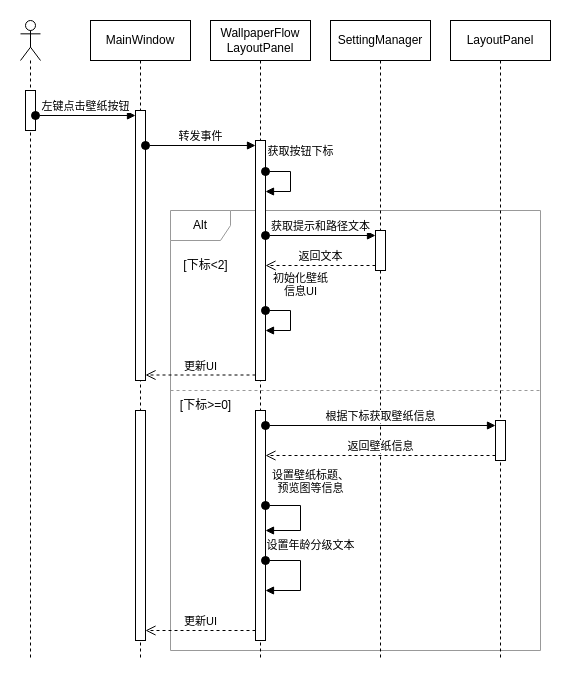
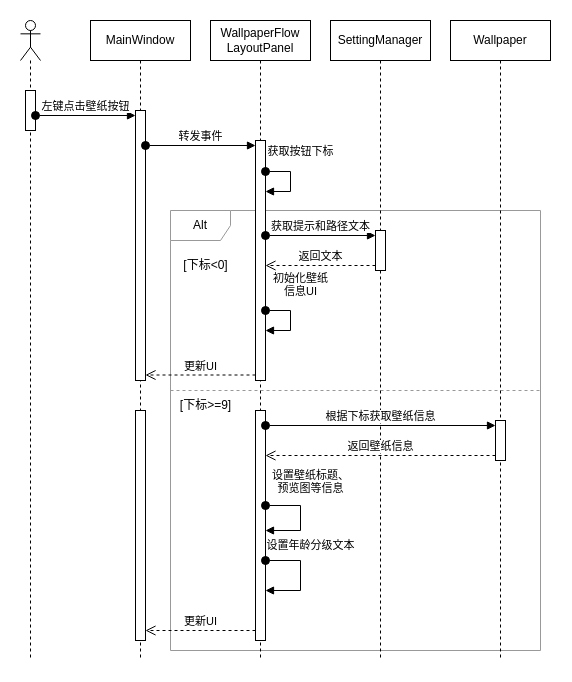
  <mxCell id="0" />
  <mxCell id="1" value="Alt_1" style="locked=1;" parent="0" />
  <mxCell id="2" value="" style="group" vertex="1" connectable="0" parent="1"><mxGeometry x="170" y="210" width="370" height="440" as="geometry" /></mxCell>
  <mxCell id="3" value="Alt" style="shape=umlFrame;whiteSpace=wrap;html=1;pointerEvents=0;strokeColor=#999999;" vertex="1" parent="2"><mxGeometry width="370" height="440.0" as="geometry" /></mxCell>
- <mxCell id="4" value="[下标&amp;lt;2]" style="text;html=1;align=center;verticalAlign=middle;resizable=0;points=[];autosize=1;strokeColor=none;fillColor=none;" vertex="1" parent="2"><mxGeometry y="40" width="70" height="30" as="geometry" /></mxCell>
- <mxCell id="5" value="[下标&amp;gt;=0]" style="text;html=1;align=center;verticalAlign=middle;resizable=0;points=[];autosize=1;strokeColor=none;fillColor=none;" vertex="1" parent="2"><mxGeometry y="180.0" width="70" height="30" as="geometry" /></mxCell>
+ <mxCell id="4" value="[下标&amp;lt;0]" style="text;html=1;align=center;verticalAlign=middle;resizable=0;points=[];autosize=1;strokeColor=none;fillColor=none;" vertex="1" parent="2"><mxGeometry y="40" width="70" height="30" as="geometry" /></mxCell>
+ <mxCell id="5" value="[下标&amp;gt;=9]" style="text;html=1;align=center;verticalAlign=middle;resizable=0;points=[];autosize=1;strokeColor=none;fillColor=none;" vertex="1" parent="2"><mxGeometry y="180.0" width="70" height="30" as="geometry" /></mxCell>
  <mxCell id="6" value="" style="endArrow=none;dashed=1;html=1;rounded=0;exitX=0;exitY=0.745;exitDx=0;exitDy=0;exitPerimeter=0;strokeColor=#999999;" edge="1" parent="2"><mxGeometry width="50" height="50" relative="1" as="geometry"><mxPoint y="180" as="sourcePoint" /><mxPoint x="370" y="180" as="targetPoint" /></mxGeometry></mxCell>
  <mxCell id="7" style="" parent="0" />
  <mxCell id="8" value="" style="shape=umlLifeline;perimeter=lifelinePerimeter;whiteSpace=wrap;html=1;container=1;dropTarget=0;collapsible=0;recursiveResize=0;outlineConnect=0;portConstraint=eastwest;newEdgeStyle={&quot;curved&quot;:0,&quot;rounded&quot;:0};participant=umlActor;" parent="7" vertex="1"><mxGeometry x="20" y="20" width="20" height="640" as="geometry" /></mxCell>
  <mxCell id="9" value="" style="html=1;points=[[0,0,0,0,5],[0,1,0,0,-5],[1,0,0,0,5],[1,1,0,0,-5]];perimeter=orthogonalPerimeter;outlineConnect=0;targetShapes=umlLifeline;portConstraint=eastwest;newEdgeStyle={&quot;curved&quot;:0,&quot;rounded&quot;:0};" vertex="1" parent="8"><mxGeometry x="5" y="70" width="10" height="40" as="geometry" /></mxCell>
  <mxCell id="10" value="MainWindow" style="shape=umlLifeline;perimeter=lifelinePerimeter;whiteSpace=wrap;html=1;container=1;dropTarget=0;collapsible=0;recursiveResize=0;outlineConnect=0;portConstraint=eastwest;newEdgeStyle={&quot;curved&quot;:0,&quot;rounded&quot;:0};" vertex="1" parent="7"><mxGeometry x="90" y="20" width="100" height="640" as="geometry" /></mxCell>
  <mxCell id="11" value="" style="html=1;points=[[0,0,0,0,5],[0,1,0,0,-5],[1,0,0,0,5],[1,1,0,0,-5]];perimeter=orthogonalPerimeter;outlineConnect=0;targetShapes=umlLifeline;portConstraint=eastwest;newEdgeStyle={&quot;curved&quot;:0,&quot;rounded&quot;:0};" vertex="1" parent="10"><mxGeometry x="45" y="90" width="10" height="270" as="geometry" /></mxCell>
  <mxCell id="12" value="" style="html=1;points=[[0,0,0,0,5],[0,1,0,0,-5],[1,0,0,0,5],[1,1,0,0,-5]];perimeter=orthogonalPerimeter;outlineConnect=0;targetShapes=umlLifeline;portConstraint=eastwest;newEdgeStyle={&quot;curved&quot;:0,&quot;rounded&quot;:0};" vertex="1" parent="10"><mxGeometry x="45" y="390" width="10" height="230" as="geometry" /></mxCell>
  <mxCell id="13" value="左键点击壁纸按钮" style="html=1;verticalAlign=bottom;startArrow=oval;endArrow=block;startSize=8;curved=0;rounded=0;entryX=0;entryY=0;entryDx=0;entryDy=5;" edge="1" target="11" parent="7" source="9"><mxGeometry relative="1" as="geometry"><mxPoint x="85" y="125" as="sourcePoint" /></mxGeometry></mxCell>
  <mxCell id="14" value="WallpaperFlow&lt;br&gt;LayoutPanel" style="shape=umlLifeline;perimeter=lifelinePerimeter;whiteSpace=wrap;html=1;container=1;dropTarget=0;collapsible=0;recursiveResize=0;outlineConnect=0;portConstraint=eastwest;newEdgeStyle={&quot;curved&quot;:0,&quot;rounded&quot;:0};" vertex="1" parent="7"><mxGeometry x="210" y="20" width="100" height="640" as="geometry" /></mxCell>
  <mxCell id="15" value="" style="html=1;points=[[0,0,0,0,5],[0,1,0,0,-5],[1,0,0,0,5],[1,1,0,0,-5]];perimeter=orthogonalPerimeter;outlineConnect=0;targetShapes=umlLifeline;portConstraint=eastwest;newEdgeStyle={&quot;curved&quot;:0,&quot;rounded&quot;:0};" vertex="1" parent="14"><mxGeometry x="45" y="120" width="10" height="240" as="geometry" /></mxCell>
  <mxCell id="16" value="获取按钮下标" style="html=1;verticalAlign=bottom;startArrow=oval;startFill=1;endArrow=block;startSize=8;curved=0;rounded=0;" edge="1" parent="14"><mxGeometry x="-0.286" y="15" width="60" relative="1" as="geometry"><mxPoint x="55" y="151" as="sourcePoint" /><mxPoint x="55" y="171" as="targetPoint" /><Array as="points"><mxPoint x="80" y="151" /><mxPoint x="80" y="171" /></Array><mxPoint x="-5" y="-11" as="offset" /></mxGeometry></mxCell>
  <mxCell id="17" value="初始化壁纸&lt;br&gt;信息UI" style="html=1;verticalAlign=bottom;startArrow=oval;startFill=1;endArrow=block;startSize=8;curved=0;rounded=0;" edge="1" parent="14"><mxGeometry x="-0.286" y="14" width="60" relative="1" as="geometry"><mxPoint x="55" y="290" as="sourcePoint" /><mxPoint x="55" y="310" as="targetPoint" /><Array as="points"><mxPoint x="80" y="290" /><mxPoint x="80" y="310" /></Array><mxPoint x="-4" y="-10" as="offset" /></mxGeometry></mxCell>
  <mxCell id="18" value="" style="html=1;points=[[0,0,0,0,5],[0,1,0,0,-5],[1,0,0,0,5],[1,1,0,0,-5]];perimeter=orthogonalPerimeter;outlineConnect=0;targetShapes=umlLifeline;portConstraint=eastwest;newEdgeStyle={&quot;curved&quot;:0,&quot;rounded&quot;:0};" vertex="1" parent="14"><mxGeometry x="45" y="390" width="10" height="230" as="geometry" /></mxCell>
  <mxCell id="19" value="设置壁纸标题、&lt;br&gt;预览图等信息" style="html=1;verticalAlign=bottom;startArrow=oval;startFill=1;endArrow=block;startSize=8;curved=0;rounded=0;" edge="1" parent="14" source="18" target="18"><mxGeometry x="-0.222" y="14" width="60" relative="1" as="geometry"><mxPoint x="65" y="300" as="sourcePoint" /><mxPoint x="65" y="320" as="targetPoint" /><Array as="points"><mxPoint x="90" y="485" /><mxPoint x="90" y="510" /></Array><mxPoint x="-4" y="-10" as="offset" /></mxGeometry></mxCell>
  <mxCell id="20" value="设置年龄分级文本" style="html=1;verticalAlign=bottom;startArrow=oval;startFill=1;endArrow=block;startSize=8;curved=0;rounded=0;" edge="1" parent="14" source="18" target="18"><mxGeometry x="-0.222" y="14" width="60" relative="1" as="geometry"><mxPoint x="65" y="495" as="sourcePoint" /><mxPoint x="65" y="520" as="targetPoint" /><Array as="points"><mxPoint x="90" y="540" /><mxPoint x="90" y="570" /></Array><mxPoint x="-4" y="-10" as="offset" /></mxGeometry></mxCell>
  <mxCell id="21" value="转发事件" style="html=1;verticalAlign=bottom;startArrow=oval;endArrow=block;startSize=8;curved=0;rounded=0;entryX=0;entryY=0;entryDx=0;entryDy=5;" edge="1" target="15" parent="7" source="11"><mxGeometry relative="1" as="geometry"><mxPoint x="185" y="155" as="sourcePoint" /></mxGeometry></mxCell>
  <mxCell id="22" value="SettingManager" style="shape=umlLifeline;perimeter=lifelinePerimeter;whiteSpace=wrap;html=1;container=1;dropTarget=0;collapsible=0;recursiveResize=0;outlineConnect=0;portConstraint=eastwest;newEdgeStyle={&quot;curved&quot;:0,&quot;rounded&quot;:0};" vertex="1" parent="7"><mxGeometry x="330" y="20" width="100" height="640" as="geometry" /></mxCell>
  <mxCell id="23" value="" style="html=1;points=[[0,0,0,0,5],[0,1,0,0,-5],[1,0,0,0,5],[1,1,0,0,-5]];perimeter=orthogonalPerimeter;outlineConnect=0;targetShapes=umlLifeline;portConstraint=eastwest;newEdgeStyle={&quot;curved&quot;:0,&quot;rounded&quot;:0};" vertex="1" parent="22"><mxGeometry x="45" y="210" width="10" height="40" as="geometry" /></mxCell>
  <mxCell id="24" value="获取提示和路径文本" style="html=1;verticalAlign=bottom;endArrow=block;curved=0;rounded=0;entryX=0;entryY=0;entryDx=0;entryDy=5;startSize=8;startArrow=oval;startFill=1;" edge="1" target="23" parent="7" source="15"><mxGeometry relative="1" as="geometry"><mxPoint x="305" y="235" as="sourcePoint" /></mxGeometry></mxCell>
  <mxCell id="25" value="返回文本" style="html=1;verticalAlign=bottom;endArrow=open;dashed=1;endSize=8;curved=0;rounded=0;exitX=0;exitY=1;exitDx=0;exitDy=-5;" edge="1" source="23" parent="7" target="15"><mxGeometry relative="1" as="geometry"><mxPoint x="305" y="305" as="targetPoint" /></mxGeometry></mxCell>
- <mxCell id="26" value="LayoutPanel" style="shape=umlLifeline;perimeter=lifelinePerimeter;whiteSpace=wrap;html=1;container=1;dropTarget=0;collapsible=0;recursiveResize=0;outlineConnect=0;portConstraint=eastwest;newEdgeStyle={&quot;curved&quot;:0,&quot;rounded&quot;:0};" vertex="1" parent="7"><mxGeometry x="450" y="20" width="100" height="640" as="geometry" /></mxCell>
+ <mxCell id="26" value="Wallpaper" style="shape=umlLifeline;perimeter=lifelinePerimeter;whiteSpace=wrap;html=1;container=1;dropTarget=0;collapsible=0;recursiveResize=0;outlineConnect=0;portConstraint=eastwest;newEdgeStyle={&quot;curved&quot;:0,&quot;rounded&quot;:0};" vertex="1" parent="7"><mxGeometry x="450" y="20" width="100" height="640" as="geometry" /></mxCell>
  <mxCell id="27" value="" style="html=1;points=[[0,0,0,0,5],[0,1,0,0,-5],[1,0,0,0,5],[1,1,0,0,-5]];perimeter=orthogonalPerimeter;outlineConnect=0;targetShapes=umlLifeline;portConstraint=eastwest;newEdgeStyle={&quot;curved&quot;:0,&quot;rounded&quot;:0};" vertex="1" parent="26"><mxGeometry x="45" y="400" width="10" height="40" as="geometry" /></mxCell>
  <mxCell id="28" value="根据下标获取壁纸信息" style="html=1;verticalAlign=bottom;endArrow=block;curved=0;rounded=0;entryX=0;entryY=0;entryDx=0;entryDy=5;startSize=8;startArrow=oval;startFill=1;" edge="1" target="27" parent="7" source="18"><mxGeometry relative="1" as="geometry"><mxPoint x="425" y="435" as="sourcePoint" /></mxGeometry></mxCell>
  <mxCell id="29" value="返回壁纸信息" style="html=1;verticalAlign=bottom;endArrow=open;dashed=1;endSize=8;curved=0;rounded=0;exitX=0;exitY=1;exitDx=0;exitDy=-5;" edge="1" source="27" parent="7" target="18"><mxGeometry relative="1" as="geometry"><mxPoint x="425" y="505" as="targetPoint" /></mxGeometry></mxCell>
  <mxCell id="30" value="更新UI" style="html=1;verticalAlign=bottom;endArrow=open;dashed=1;endSize=8;curved=0;rounded=0;" edge="1" parent="7"><mxGeometry relative="1" as="geometry"><mxPoint x="255" y="374.5" as="sourcePoint" /><mxPoint x="145" y="374.5" as="targetPoint" /></mxGeometry></mxCell>
  <mxCell id="31" value="更新UI" style="html=1;verticalAlign=bottom;endArrow=open;dashed=1;endSize=8;curved=0;rounded=0;" edge="1" parent="7"><mxGeometry relative="1" as="geometry"><mxPoint x="255" y="630" as="sourcePoint" /><mxPoint x="145" y="630" as="targetPoint" /></mxGeometry></mxCell>
